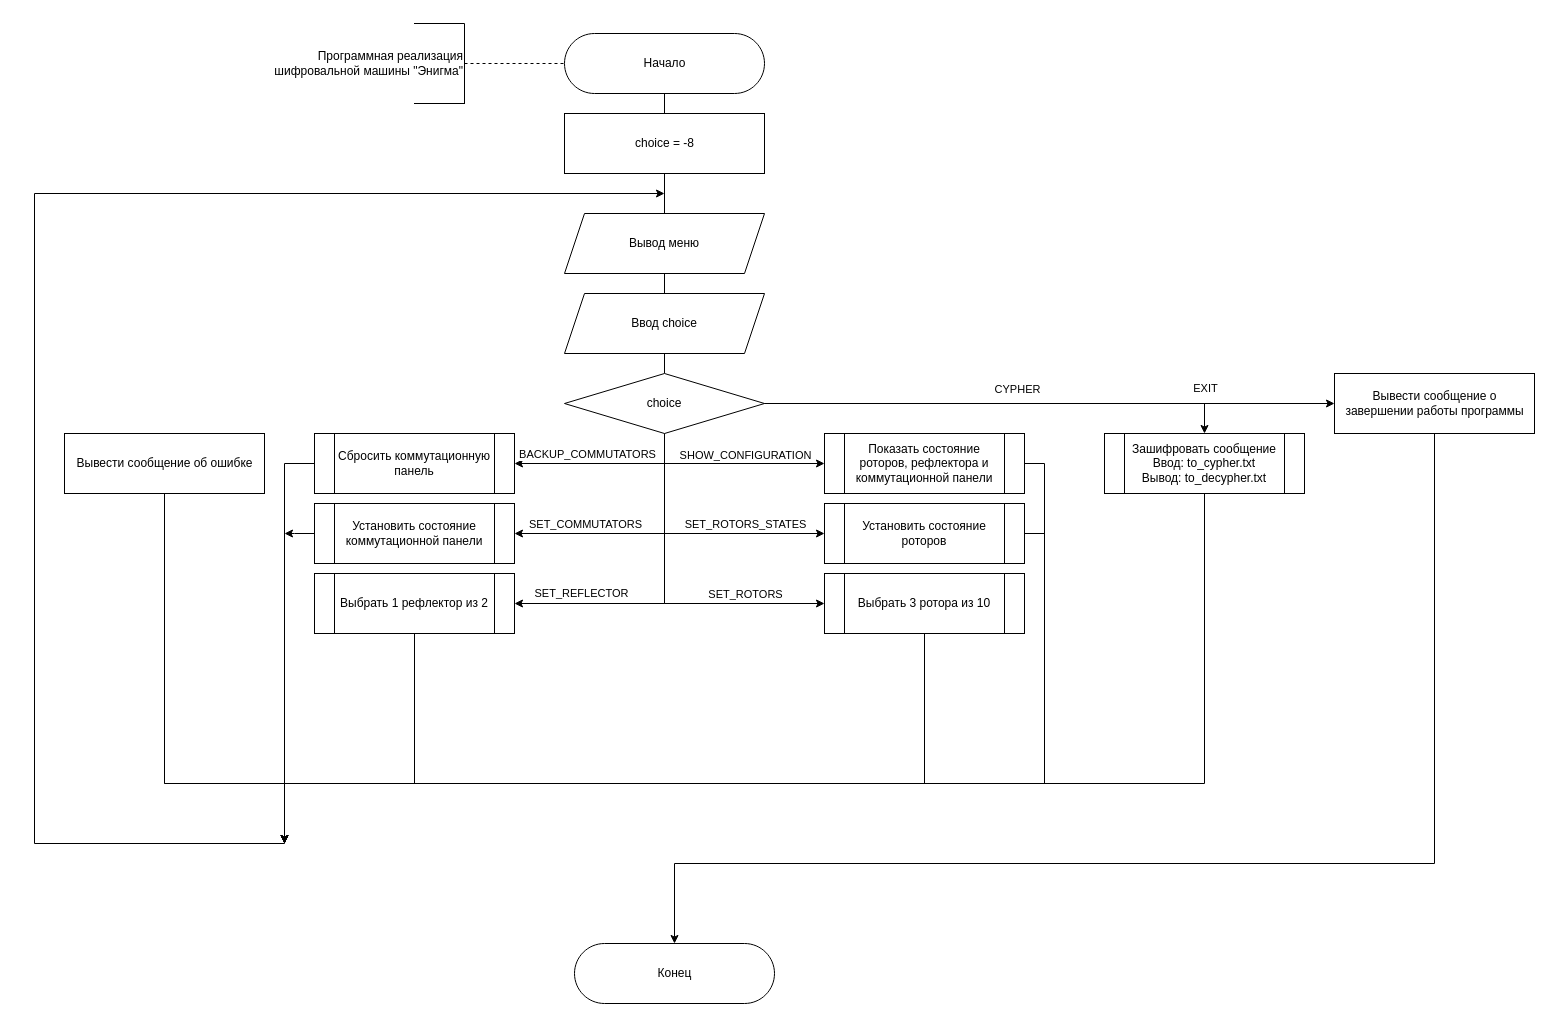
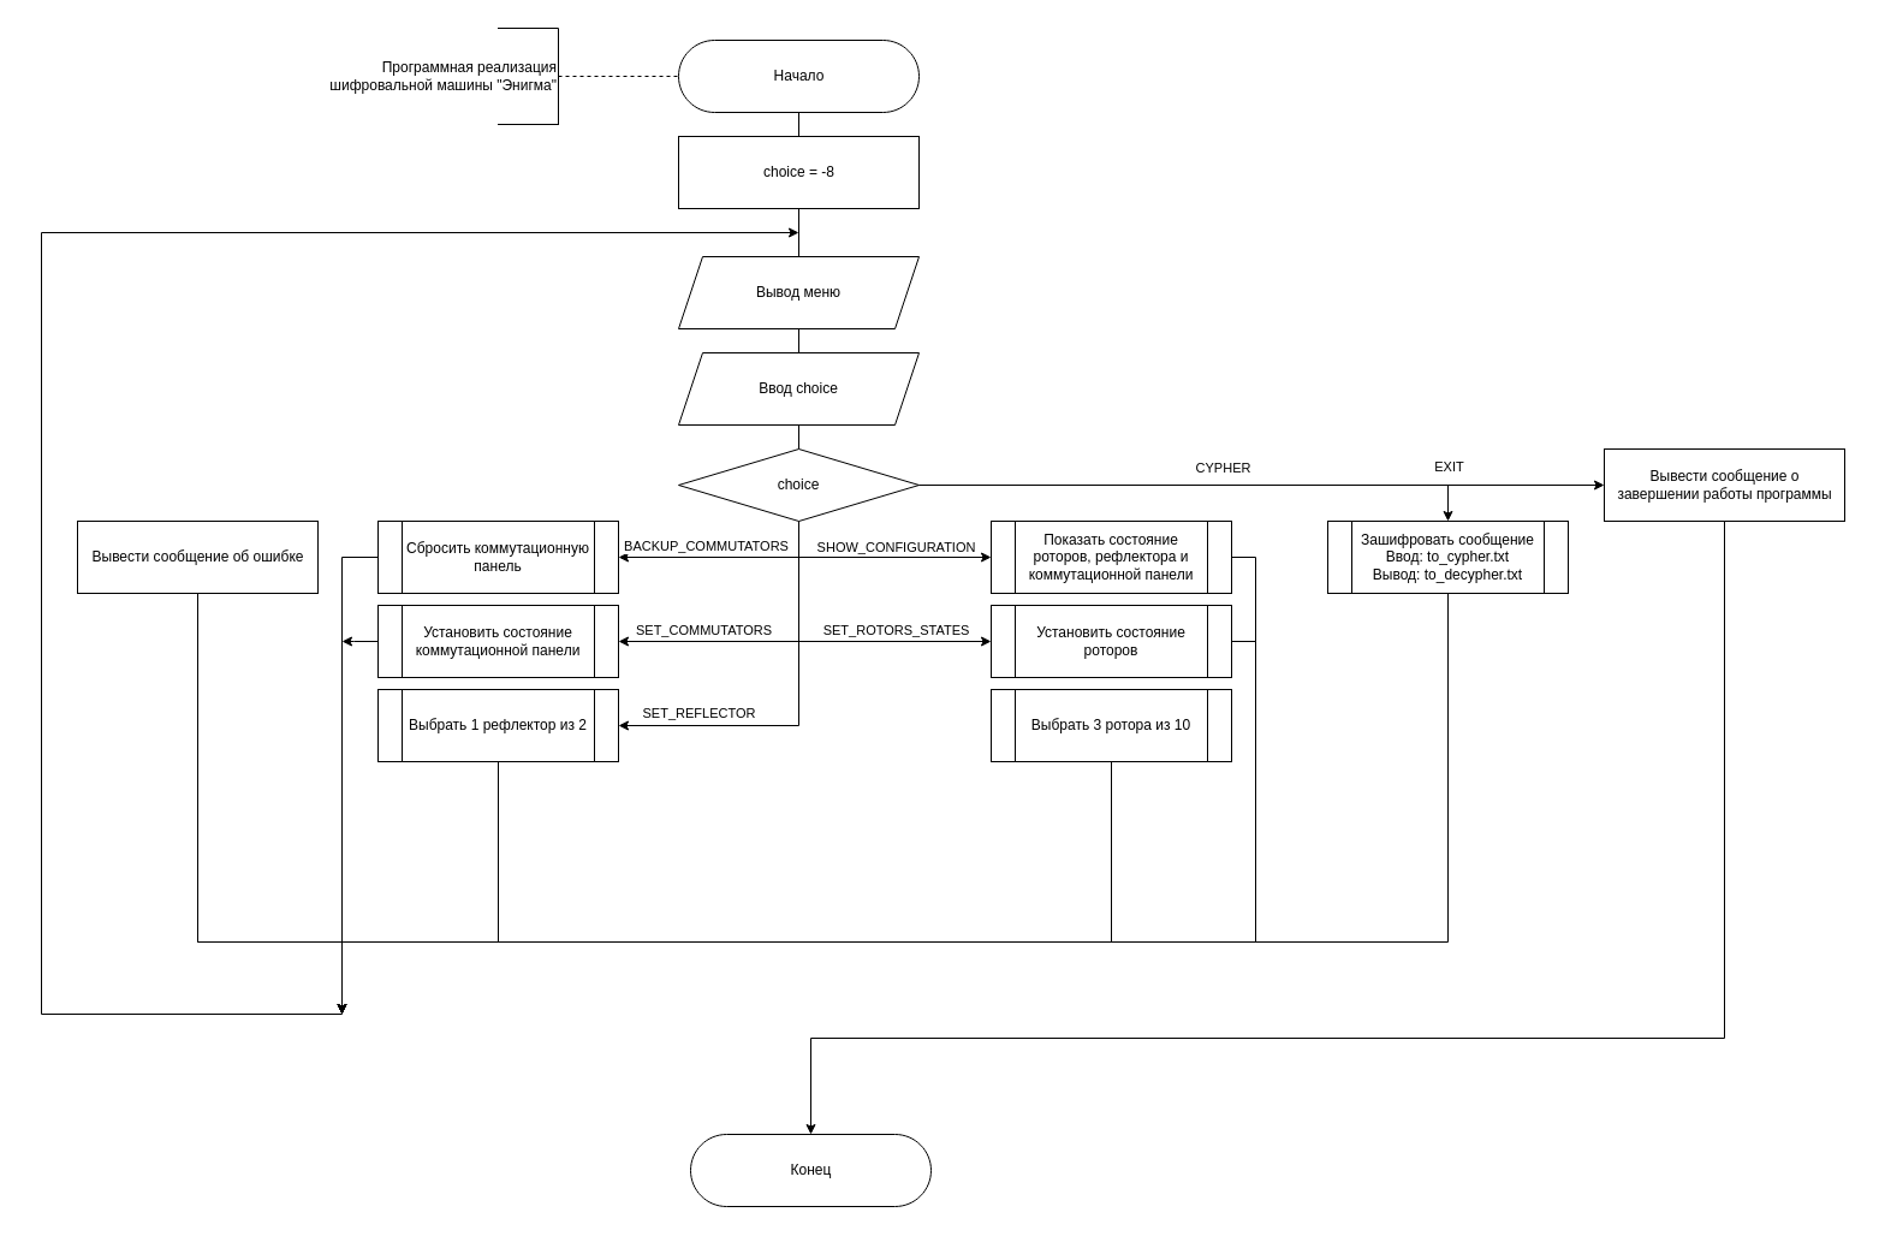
  <mxCell id="0" />
  <mxCell id="1" parent="0" />
  <mxCell id="2" value="" style="rounded=0;whiteSpace=wrap;html=1;strokeColor=none;" vertex="1" parent="1"><mxGeometry x="20" y="20" width="1521" height="986" as="geometry" /></mxCell>
  <mxCell id="3" style="edgeStyle=orthogonalEdgeStyle;rounded=0;orthogonalLoop=1;jettySize=auto;html=1;exitX=0.5;exitY=0.5;exitDx=0;exitDy=30;exitPerimeter=0;entryX=0.5;entryY=0;entryDx=0;entryDy=0;endArrow=none;endFill=0;" parent="1" source="4" target="6" edge="1"><mxGeometry relative="1" as="geometry" /></mxCell>
  <mxCell id="4" value="Начало" style="html=1;dashed=0;whitespace=wrap;shape=mxgraph.dfd.start" parent="1" vertex="1"><mxGeometry x="564" y="33" width="200" height="60" as="geometry" /></mxCell>
  <mxCell id="5" style="edgeStyle=none;rounded=0;html=1;exitX=0.5;exitY=1;exitDx=0;exitDy=0;endArrow=none;endFill=0;" edge="1" parent="1" source="6" target="46"><mxGeometry relative="1" as="geometry" /></mxCell>
  <mxCell id="6" value="choice = -8" style="html=1;dashed=0;whitespace=wrap;" parent="1" vertex="1"><mxGeometry x="564" y="113" width="200" height="60" as="geometry" /></mxCell>
  <mxCell id="7" value="" style="edgeStyle=orthogonalEdgeStyle;rounded=0;orthogonalLoop=1;jettySize=auto;html=1;endArrow=none;endFill=0;dashed=1;" parent="1" source="8" target="4" edge="1"><mxGeometry relative="1" as="geometry" /></mxCell>
  <mxCell id="8" value="Программная реализация&lt;br&gt;шифровальной машины &quot;Энигма&quot;" style="html=1;dashed=0;whitespace=wrap;shape=partialRectangle;right=0;align=right;direction=west" parent="1" vertex="1"><mxGeometry x="414" y="23" width="50" height="80" as="geometry" /></mxCell>
  <mxCell id="9" style="edgeStyle=orthogonalEdgeStyle;rounded=0;orthogonalLoop=1;jettySize=auto;html=1;entryX=0.5;entryY=0;entryDx=0;entryDy=0;endArrow=none;endFill=0;" parent="1" source="10" edge="1"><mxGeometry relative="1" as="geometry"><mxPoint x="664" y="353" as="sourcePoint" /><mxPoint x="664" y="373" as="targetPoint" /></mxGeometry></mxCell>
  <mxCell id="10" value="Ввод choice" style="shape=parallelogram;perimeter=parallelogramPerimeter;whiteSpace=wrap;html=1;fixedSize=1;rotation=0;" parent="1" vertex="1"><mxGeometry x="564" y="293" width="200" height="60" as="geometry" /></mxCell>
  <mxCell id="11" style="edgeStyle=none;html=1;entryX=0.5;entryY=0;entryDx=0;entryDy=0;rounded=0;" edge="1" parent="1" source="26" target="28"><mxGeometry relative="1" as="geometry"><Array as="points"><mxPoint x="1204" y="403" /></Array></mxGeometry></mxCell>
  <mxCell id="12" value="CYPHER" style="edgeLabel;html=1;align=center;verticalAlign=middle;resizable=0;points=[];" vertex="1" connectable="0" parent="11"><mxGeometry x="0.027" y="3" relative="1" as="geometry"><mxPoint x="11" y="-12" as="offset" /></mxGeometry></mxCell>
  <mxCell id="13" style="edgeStyle=none;html=1;rounded=0;" edge="1" parent="1" source="26" target="30"><mxGeometry relative="1" as="geometry"><Array as="points"><mxPoint x="664" y="463" /></Array></mxGeometry></mxCell>
  <mxCell id="14" value="SHOW_CONFIGURATION" style="edgeLabel;html=1;align=center;verticalAlign=middle;resizable=0;points=[];" vertex="1" connectable="0" parent="13"><mxGeometry x="-0.065" y="-2" relative="1" as="geometry"><mxPoint x="21" y="-11" as="offset" /></mxGeometry></mxCell>
  <mxCell id="15" style="edgeStyle=none;rounded=0;html=1;" edge="1" parent="1" source="26" target="32"><mxGeometry relative="1" as="geometry"><Array as="points"><mxPoint x="664" y="533" /></Array></mxGeometry></mxCell>
  <mxCell id="16" value="SET_ROTORS_STATES" style="edgeLabel;html=1;align=center;verticalAlign=middle;resizable=0;points=[];" vertex="1" connectable="0" parent="15"><mxGeometry x="-0.261" y="3" relative="1" as="geometry"><mxPoint x="77" y="-6" as="offset" /></mxGeometry></mxCell>
- <mxCell id="17" style="edgeStyle=none;rounded=0;html=1;" edge="1" parent="1" source="26" target="34"><mxGeometry relative="1" as="geometry"><Array as="points"><mxPoint x="664" y="603" /></Array></mxGeometry></mxCell>
- <mxCell id="18" value="SET_ROTORS" style="edgeLabel;html=1;align=center;verticalAlign=middle;resizable=0;points=[];" vertex="1" connectable="0" parent="17"><mxGeometry x="0.036" y="-1" relative="1" as="geometry"><mxPoint x="79" y="-11" as="offset" /></mxGeometry></mxCell>
  <mxCell id="19" value="SET_REFLECTOR" style="edgeStyle=none;rounded=0;html=1;" edge="1" parent="1" source="26" target="36"><mxGeometry x="0.584" y="-10" relative="1" as="geometry"><Array as="points"><mxPoint x="664" y="603" /></Array><mxPoint as="offset" /></mxGeometry></mxCell>
  <mxCell id="20" style="edgeStyle=none;rounded=0;html=1;" edge="1" parent="1" source="26" target="38"><mxGeometry relative="1" as="geometry"><Array as="points"><mxPoint x="664" y="533" /></Array></mxGeometry></mxCell>
  <mxCell id="21" value="SET_COMMUTATORS" style="edgeLabel;html=1;align=center;verticalAlign=middle;resizable=0;points=[];" vertex="1" connectable="0" parent="20"><mxGeometry x="0.203" relative="1" as="geometry"><mxPoint x="-30" y="-10" as="offset" /></mxGeometry></mxCell>
  <mxCell id="22" style="edgeStyle=none;rounded=0;html=1;" edge="1" parent="1" source="26" target="40"><mxGeometry relative="1" as="geometry"><Array as="points"><mxPoint x="664" y="463" /></Array></mxGeometry></mxCell>
  <mxCell id="23" value="BACKUP_COMMUTATORS" style="edgeLabel;html=1;align=center;verticalAlign=middle;resizable=0;points=[];" vertex="1" connectable="0" parent="22"><mxGeometry x="-0.091" relative="1" as="geometry"><mxPoint x="-26" y="-10" as="offset" /></mxGeometry></mxCell>
  <mxCell id="24" style="edgeStyle=none;rounded=0;html=1;" edge="1" parent="1" source="26" target="44"><mxGeometry relative="1" as="geometry" /></mxCell>
  <mxCell id="25" value="EXIT" style="edgeLabel;html=1;align=center;verticalAlign=middle;resizable=0;points=[];" vertex="1" connectable="0" parent="24"><mxGeometry x="0.732" y="3" relative="1" as="geometry"><mxPoint x="-54" y="-13" as="offset" /></mxGeometry></mxCell>
  <mxCell id="26" value="choice" style="rhombus;whiteSpace=wrap;html=1;rotation=0;" parent="1" vertex="1"><mxGeometry x="564" y="373" width="200" height="60" as="geometry" /></mxCell>
  <mxCell id="27" style="edgeStyle=none;rounded=0;html=1;exitX=0.5;exitY=1;exitDx=0;exitDy=0;endArrow=classic;endFill=1;" edge="1" parent="1" source="28"><mxGeometry relative="1" as="geometry"><mxPoint x="284" y="843" as="targetPoint" /><Array as="points"><mxPoint x="1204" y="783" /><mxPoint x="284" y="783" /></Array></mxGeometry></mxCell>
  <mxCell id="28" value="Зашифровать сообщение&lt;br&gt;Ввод: to_cypher.txt&lt;br&gt;Вывод: to_decypher.txt" style="shape=process;whiteSpace=wrap;html=1;backgroundOutline=1;rotation=0;" vertex="1" parent="1"><mxGeometry x="1104" y="433" width="200" height="60" as="geometry" /></mxCell>
  <mxCell id="29" style="edgeStyle=none;rounded=0;html=1;exitX=1;exitY=0.5;exitDx=0;exitDy=0;endArrow=classic;endFill=1;" edge="1" parent="1" source="30"><mxGeometry relative="1" as="geometry"><mxPoint x="284" y="843" as="targetPoint" /><Array as="points"><mxPoint x="1044" y="463" /><mxPoint x="1044" y="783" /><mxPoint x="284" y="783" /></Array></mxGeometry></mxCell>
  <mxCell id="30" value="Показать состояние роторов, рефлектора и коммутационной панели" style="shape=process;whiteSpace=wrap;html=1;backgroundOutline=1;rotation=0;" vertex="1" parent="1"><mxGeometry x="824" y="433" width="200" height="60" as="geometry" /></mxCell>
  <mxCell id="31" style="edgeStyle=none;rounded=0;html=1;exitX=1;exitY=0.5;exitDx=0;exitDy=0;endArrow=classic;endFill=1;" edge="1" parent="1" source="32"><mxGeometry relative="1" as="geometry"><mxPoint x="284" y="843" as="targetPoint" /><Array as="points"><mxPoint x="1044" y="533" /><mxPoint x="1044" y="783" /><mxPoint x="284" y="783" /></Array></mxGeometry></mxCell>
  <mxCell id="32" value="Установить состояние роторов" style="shape=process;whiteSpace=wrap;html=1;backgroundOutline=1;rotation=0;" vertex="1" parent="1"><mxGeometry x="824" y="503" width="200" height="60" as="geometry" /></mxCell>
  <mxCell id="33" style="edgeStyle=none;rounded=0;html=1;exitX=0.5;exitY=1;exitDx=0;exitDy=0;endArrow=classic;endFill=1;" edge="1" parent="1" source="34"><mxGeometry relative="1" as="geometry"><mxPoint x="284" y="843" as="targetPoint" /><Array as="points"><mxPoint x="924" y="783" /><mxPoint x="284" y="783" /></Array></mxGeometry></mxCell>
  <mxCell id="34" value="Выбрать 3 ротора из 10" style="shape=process;whiteSpace=wrap;html=1;backgroundOutline=1;rotation=0;" vertex="1" parent="1"><mxGeometry x="824" y="573" width="200" height="60" as="geometry" /></mxCell>
  <mxCell id="35" style="edgeStyle=none;rounded=0;html=1;exitX=0.5;exitY=1;exitDx=0;exitDy=0;endArrow=none;endFill=0;" edge="1" parent="1" source="36"><mxGeometry relative="1" as="geometry"><mxPoint x="164" y="783" as="targetPoint" /><Array as="points"><mxPoint x="414" y="783" /></Array></mxGeometry></mxCell>
  <mxCell id="36" value="Выбрать 1 рефлектор из 2" style="shape=process;whiteSpace=wrap;html=1;backgroundOutline=1;rotation=0;" vertex="1" parent="1"><mxGeometry x="314" y="573" width="200" height="60" as="geometry" /></mxCell>
  <mxCell id="37" style="edgeStyle=none;rounded=0;html=1;exitX=0;exitY=0.5;exitDx=0;exitDy=0;endArrow=classic;endFill=1;" edge="1" parent="1" source="38"><mxGeometry relative="1" as="geometry"><mxPoint x="284" y="533" as="targetPoint" /><Array as="points"><mxPoint x="294" y="533" /></Array></mxGeometry></mxCell>
  <mxCell id="38" value="Установить состояние коммутационной панели" style="shape=process;whiteSpace=wrap;html=1;backgroundOutline=1;rotation=0;" vertex="1" parent="1"><mxGeometry x="314" y="503" width="200" height="60" as="geometry" /></mxCell>
  <mxCell id="39" style="edgeStyle=none;rounded=0;html=1;exitX=0;exitY=0.5;exitDx=0;exitDy=0;endArrow=classic;endFill=1;" edge="1" parent="1" source="40"><mxGeometry relative="1" as="geometry"><mxPoint x="284" y="843" as="targetPoint" /><Array as="points"><mxPoint x="284" y="463" /></Array></mxGeometry></mxCell>
  <mxCell id="40" value="Сбросить коммутационную панель" style="shape=process;whiteSpace=wrap;html=1;backgroundOutline=1;rotation=0;" vertex="1" parent="1"><mxGeometry x="314" y="433" width="200" height="60" as="geometry" /></mxCell>
  <mxCell id="41" style="edgeStyle=none;rounded=0;html=1;exitX=0.5;exitY=1;exitDx=0;exitDy=0;endArrow=classic;endFill=1;" edge="1" parent="1" source="42"><mxGeometry relative="1" as="geometry"><mxPoint x="664" y="193" as="targetPoint" /><Array as="points"><mxPoint x="164" y="783" /><mxPoint x="284" y="783" /><mxPoint x="284" y="843" /><mxPoint x="34" y="843" /><mxPoint x="34" y="193" /><mxPoint x="664" y="193" /></Array></mxGeometry></mxCell>
  <mxCell id="42" value="Вывести сообщение об ошибке" style="html=1;dashed=0;whitespace=wrap;" vertex="1" parent="1"><mxGeometry x="64" y="433" width="200" height="60" as="geometry" /></mxCell>
  <mxCell id="43" style="edgeStyle=none;rounded=0;html=1;entryX=0.5;entryY=0.5;entryDx=0;entryDy=-30.0;entryPerimeter=0;endArrow=classic;endFill=1;" edge="1" parent="1" source="44" target="47"><mxGeometry relative="1" as="geometry"><Array as="points"><mxPoint x="1434" y="863" /><mxPoint x="674" y="863" /></Array></mxGeometry></mxCell>
  <mxCell id="44" value="Вывести сообщение о&lt;br&gt;завершении работы программы" style="html=1;dashed=0;whitespace=wrap;" vertex="1" parent="1"><mxGeometry x="1334" y="373" width="200" height="60" as="geometry" /></mxCell>
  <mxCell id="45" style="edgeStyle=none;rounded=0;html=1;exitX=0.5;exitY=1;exitDx=0;exitDy=0;endArrow=none;endFill=0;" edge="1" parent="1" source="46" target="10"><mxGeometry relative="1" as="geometry" /></mxCell>
  <mxCell id="46" value="Вывод меню" style="shape=parallelogram;perimeter=parallelogramPerimeter;whiteSpace=wrap;html=1;fixedSize=1;rotation=0;" vertex="1" parent="1"><mxGeometry x="564" y="213" width="200" height="60" as="geometry" /></mxCell>
  <mxCell id="47" value="Конец" style="html=1;dashed=0;whitespace=wrap;shape=mxgraph.dfd.start" vertex="1" parent="1"><mxGeometry x="574" y="943" width="200" height="60" as="geometry" /></mxCell>
